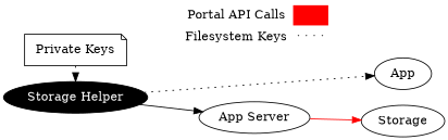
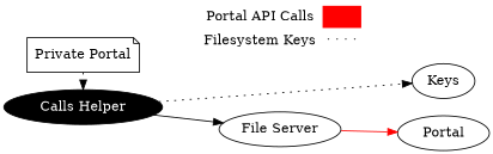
  digraph {
    compound=true
    rankdir=LR
-   "Storage Helper" [fillcolor=black fontcolor=white style=filled]
-   "Private Keys" [shape=note]
-   Portal [label=Storage]
-   App
-   "File Server" [label="App Server"]
+   "Storage Helper" [fillcolor=black fontcolor=white style=filled label="Calls Helper"]
+   "Private Keys" [shape=note label="Private Portal"]
+   Portal
+   App [label=Keys]
+   "File Server"
    n6 [label=<     <TABLE BORDER="0" CELLBORDER="0" CELLSPACING="2" CELLPADDING="4">      <TR>       <TD>Portal API Calls</TD>       <TD BGCOLOR="RED"></TD>      </TR>      <TR>       <TD>Filesystem Keys</TD>       <TD>· · · ·</TD>      </TR>     </TABLE>    > margin=0 shape=none]
    subgraph sub_1 {
      rank=source
      "Storage Helper"
      "Private Keys"
    }
    subgraph sub_2 {
      rank=sink
      Portal
      App
    }
    "Storage Helper" -> App [style=dotted]
    "Storage Helper" -> "File Server"
    "Private Keys" -> "Storage Helper" [style=dotted]
    "File Server" -> Portal [color=red]
  }
